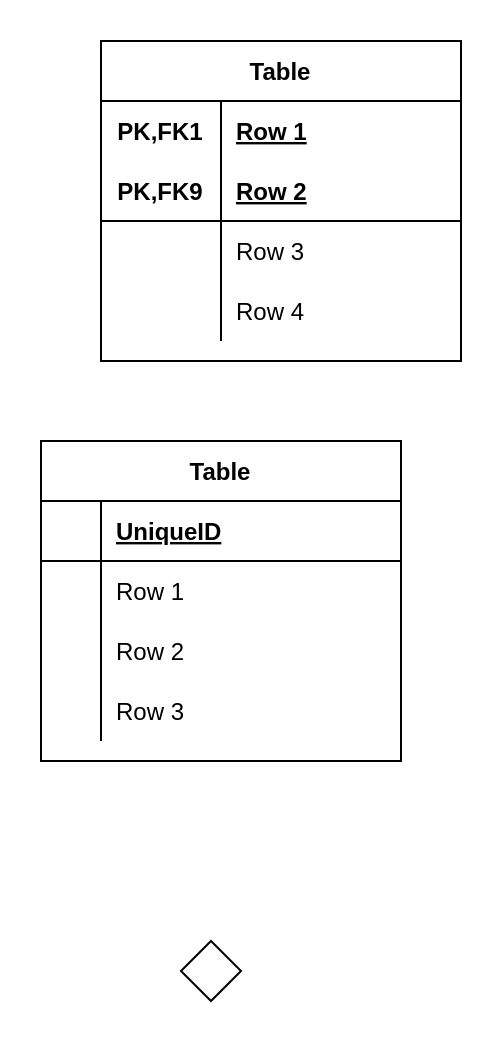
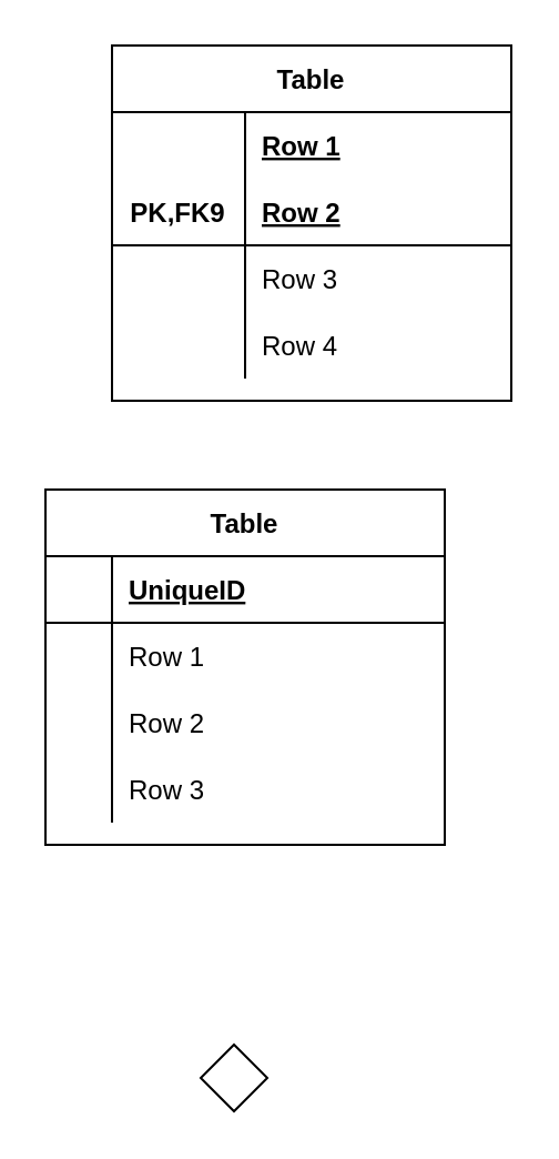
  <mxCell id="0" />
  <mxCell id="1" parent="0" />
  <mxCell id="2" value="Table" style="shape=table;startSize=30;container=1;collapsible=1;childLayout=tableLayout;fixedRows=1;rowLines=0;fontStyle=1;align=center;resizeLast=1;" vertex="1" parent="1"><mxGeometry x="20" y="220" width="180" height="160" as="geometry" /></mxCell>
  <mxCell id="3" value="" style="shape=partialRectangle;collapsible=0;dropTarget=0;pointerEvents=0;fillColor=none;top=0;left=0;bottom=1;right=0;points=[[0,0.5],[1,0.5]];portConstraint=eastwest;" vertex="1" parent="2"><mxGeometry y="30" width="180" height="30" as="geometry" /></mxCell>
  <mxCell id="4" value="UniqueID" style="shape=partialRectangle;connectable=0;fillColor=none;top=0;left=0;bottom=0;right=0;align=left;spacingLeft=6;fontStyle=5;overflow=hidden;" vertex="1" parent="3"><mxGeometry x="30" width="150" height="30" as="geometry" /></mxCell>
  <mxCell id="5" value="" style="shape=partialRectangle;collapsible=0;dropTarget=0;pointerEvents=0;fillColor=none;top=0;left=0;bottom=0;right=0;points=[[0,0.5],[1,0.5]];portConstraint=eastwest;" vertex="1" parent="2"><mxGeometry y="60" width="180" height="30" as="geometry" /></mxCell>
  <mxCell id="6" value="" style="shape=partialRectangle;connectable=0;fillColor=none;top=0;left=0;bottom=0;right=0;editable=1;overflow=hidden;" vertex="1" parent="5"><mxGeometry width="30" height="30" as="geometry" /></mxCell>
  <mxCell id="7" value="Row 1" style="shape=partialRectangle;connectable=0;fillColor=none;top=0;left=0;bottom=0;right=0;align=left;spacingLeft=6;overflow=hidden;" vertex="1" parent="5"><mxGeometry x="30" width="150" height="30" as="geometry" /></mxCell>
  <mxCell id="8" value="" style="shape=partialRectangle;collapsible=0;dropTarget=0;pointerEvents=0;fillColor=none;top=0;left=0;bottom=0;right=0;points=[[0,0.5],[1,0.5]];portConstraint=eastwest;" vertex="1" parent="2"><mxGeometry y="90" width="180" height="30" as="geometry" /></mxCell>
  <mxCell id="9" value="" style="shape=partialRectangle;connectable=0;fillColor=none;top=0;left=0;bottom=0;right=0;editable=1;overflow=hidden;" vertex="1" parent="8"><mxGeometry width="30" height="30" as="geometry" /></mxCell>
  <mxCell id="10" value="Row 2" style="shape=partialRectangle;connectable=0;fillColor=none;top=0;left=0;bottom=0;right=0;align=left;spacingLeft=6;overflow=hidden;" vertex="1" parent="8"><mxGeometry x="30" width="150" height="30" as="geometry" /></mxCell>
  <mxCell id="11" value="" style="shape=partialRectangle;collapsible=0;dropTarget=0;pointerEvents=0;fillColor=none;top=0;left=0;bottom=0;right=0;points=[[0,0.5],[1,0.5]];portConstraint=eastwest;" vertex="1" parent="2"><mxGeometry y="120" width="180" height="30" as="geometry" /></mxCell>
  <mxCell id="12" value="" style="shape=partialRectangle;connectable=0;fillColor=none;top=0;left=0;bottom=0;right=0;editable=1;overflow=hidden;" vertex="1" parent="11"><mxGeometry width="30" height="30" as="geometry" /></mxCell>
  <mxCell id="13" value="Row 3" style="shape=partialRectangle;connectable=0;fillColor=none;top=0;left=0;bottom=0;right=0;align=left;spacingLeft=6;overflow=hidden;" vertex="1" parent="11"><mxGeometry x="30" width="150" height="30" as="geometry" /></mxCell>
  <mxCell id="14" value="Table" style="shape=table;startSize=30;container=1;collapsible=1;childLayout=tableLayout;fixedRows=1;rowLines=0;fontStyle=1;align=center;resizeLast=1;" vertex="1" parent="1"><mxGeometry x="50" y="20" width="180" height="160" as="geometry" /></mxCell>
  <mxCell id="15" value="" style="shape=partialRectangle;collapsible=0;dropTarget=0;pointerEvents=0;fillColor=none;top=0;left=0;bottom=0;right=0;points=[[0,0.5],[1,0.5]];portConstraint=eastwest;" vertex="1" parent="14"><mxGeometry y="30" width="180" height="30" as="geometry" /></mxCell>
- <mxCell id="16" value="PK,FK1" style="shape=partialRectangle;connectable=0;fillColor=none;top=0;left=0;bottom=0;right=0;fontStyle=1;overflow=hidden;" vertex="1" parent="15"><mxGeometry width="60" height="30" as="geometry" /></mxCell>
  <mxCell id="17" value="Row 1" style="shape=partialRectangle;connectable=0;fillColor=none;top=0;left=0;bottom=0;right=0;align=left;spacingLeft=6;fontStyle=5;overflow=hidden;" vertex="1" parent="15"><mxGeometry x="60" width="120" height="30" as="geometry" /></mxCell>
  <mxCell id="18" value="" style="shape=partialRectangle;collapsible=0;dropTarget=0;pointerEvents=0;fillColor=none;top=0;left=0;bottom=1;right=0;points=[[0,0.5],[1,0.5]];portConstraint=eastwest;" vertex="1" parent="14"><mxGeometry y="60" width="180" height="30" as="geometry" /></mxCell>
  <mxCell id="19" value="PK,FK9" style="shape=partialRectangle;connectable=0;fillColor=none;top=0;left=0;bottom=0;right=0;fontStyle=1;overflow=hidden;" vertex="1" parent="18"><mxGeometry width="60" height="30" as="geometry" /></mxCell>
  <mxCell id="20" value="Row 2" style="shape=partialRectangle;connectable=0;fillColor=none;top=0;left=0;bottom=0;right=0;align=left;spacingLeft=6;fontStyle=5;overflow=hidden;" vertex="1" parent="18"><mxGeometry x="60" width="120" height="30" as="geometry" /></mxCell>
  <mxCell id="21" value="" style="shape=partialRectangle;collapsible=0;dropTarget=0;pointerEvents=0;fillColor=none;top=0;left=0;bottom=0;right=0;points=[[0,0.5],[1,0.5]];portConstraint=eastwest;" vertex="1" parent="14"><mxGeometry y="90" width="180" height="30" as="geometry" /></mxCell>
  <mxCell id="22" value="" style="shape=partialRectangle;connectable=0;fillColor=none;top=0;left=0;bottom=0;right=0;editable=1;overflow=hidden;" vertex="1" parent="21"><mxGeometry width="60" height="30" as="geometry" /></mxCell>
  <mxCell id="23" value="Row 3" style="shape=partialRectangle;connectable=0;fillColor=none;top=0;left=0;bottom=0;right=0;align=left;spacingLeft=6;overflow=hidden;" vertex="1" parent="21"><mxGeometry x="60" width="120" height="30" as="geometry" /></mxCell>
  <mxCell id="24" value="" style="shape=partialRectangle;collapsible=0;dropTarget=0;pointerEvents=0;fillColor=none;top=0;left=0;bottom=0;right=0;points=[[0,0.5],[1,0.5]];portConstraint=eastwest;" vertex="1" parent="14"><mxGeometry y="120" width="180" height="30" as="geometry" /></mxCell>
  <mxCell id="25" value="" style="shape=partialRectangle;connectable=0;fillColor=none;top=0;left=0;bottom=0;right=0;editable=1;overflow=hidden;" vertex="1" parent="24"><mxGeometry width="60" height="30" as="geometry" /></mxCell>
  <mxCell id="26" value="Row 4" style="shape=partialRectangle;connectable=0;fillColor=none;top=0;left=0;bottom=0;right=0;align=left;spacingLeft=6;overflow=hidden;" vertex="1" parent="24"><mxGeometry x="60" width="120" height="30" as="geometry" /></mxCell>
  <mxCell id="27" value="" style="rhombus;" vertex="1" parent="1"><mxGeometry x="90" y="470" width="30" height="30" as="geometry" /></mxCell>
